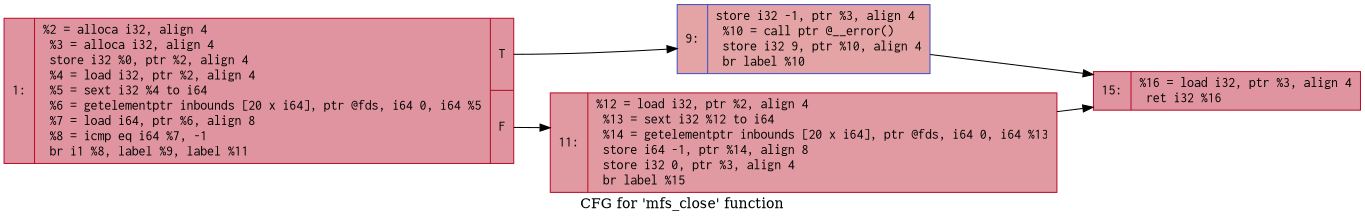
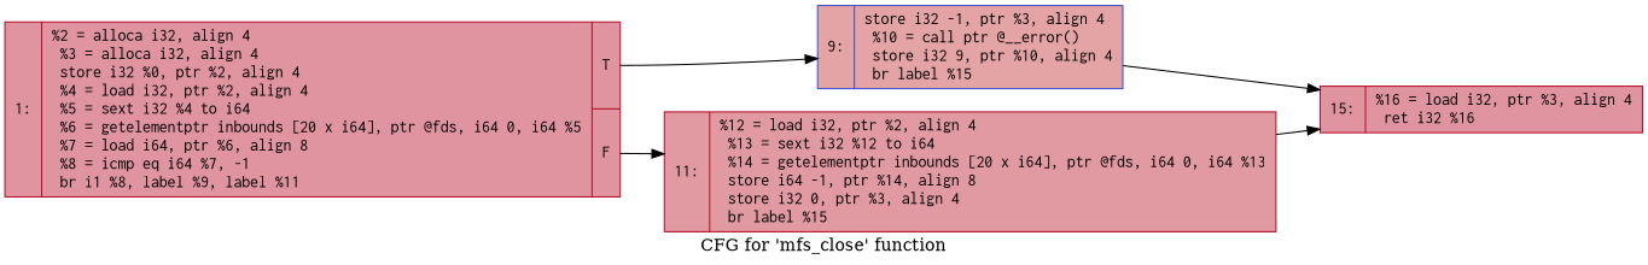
  digraph {
    label="CFG for 'mfs_close' function"
    rankdir=LR
    node [color="#b70d28ff" fillcolor="#b70d2870" fontname=Courier shape=record style=filled]
    n1 [label="{1:\l|  %2 = alloca i32, align 4\l  %3 = alloca i32, align 4\l  store i32 %0, ptr %2, align 4\l  %4 = load i32, ptr %2, align 4\l  %5 = sext i32 %4 to i64\l  %6 = getelementptr inbounds [20 x i64], ptr @fds, i64 0, i64 %5\l  %7 = load i64, ptr %6, align 8\l  %8 = icmp eq i64 %7, -1\l  br i1 %8, label %9, label %11\l|{<s0>T|<s1>F}}"]
-   n2 [color="#3d50c3ff" fillcolor="#c32e3170" label="{9:\l|  store i32 -1, ptr %3, align 4\l  %10 = call ptr @__error()\l  store i32 9, ptr %10, align 4\l  br label %10\l}"]
+   n2 [color="#3d50c3ff" fillcolor="#c32e3170" label="{9:\l|  store i32 -1, ptr %3, align 4\l  %10 = call ptr @__error()\l  store i32 9, ptr %10, align 4\l  br label %15\l}"]
    n3 [fillcolor="#bb1b2c70" label="{11:\l|  %12 = load i32, ptr %2, align 4\l  %13 = sext i32 %12 to i64\l  %14 = getelementptr inbounds [20 x i64], ptr @fds, i64 0, i64 %13\l  store i64 -1, ptr %14, align 8\l  store i32 0, ptr %3, align 4\l  br label %15\l}"]
    n4 [label="{15:\l|  %16 = load i32, ptr %3, align 4\l  ret i32 %16\l}"]
    n1 -> n2 [tailport=s0]
    n1 -> n3 [tailport=s1]
    n2 -> n4
    n3 -> n4
  }
